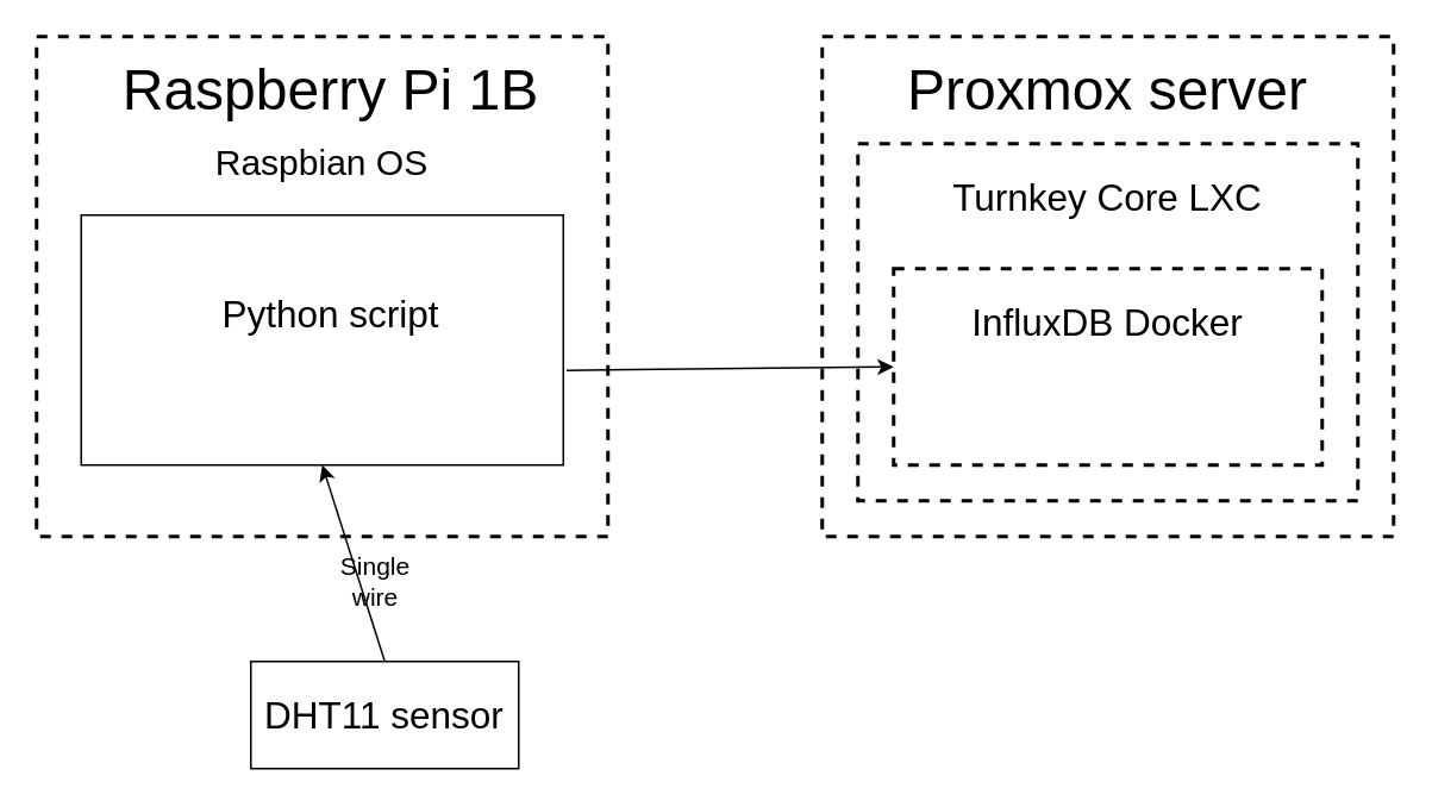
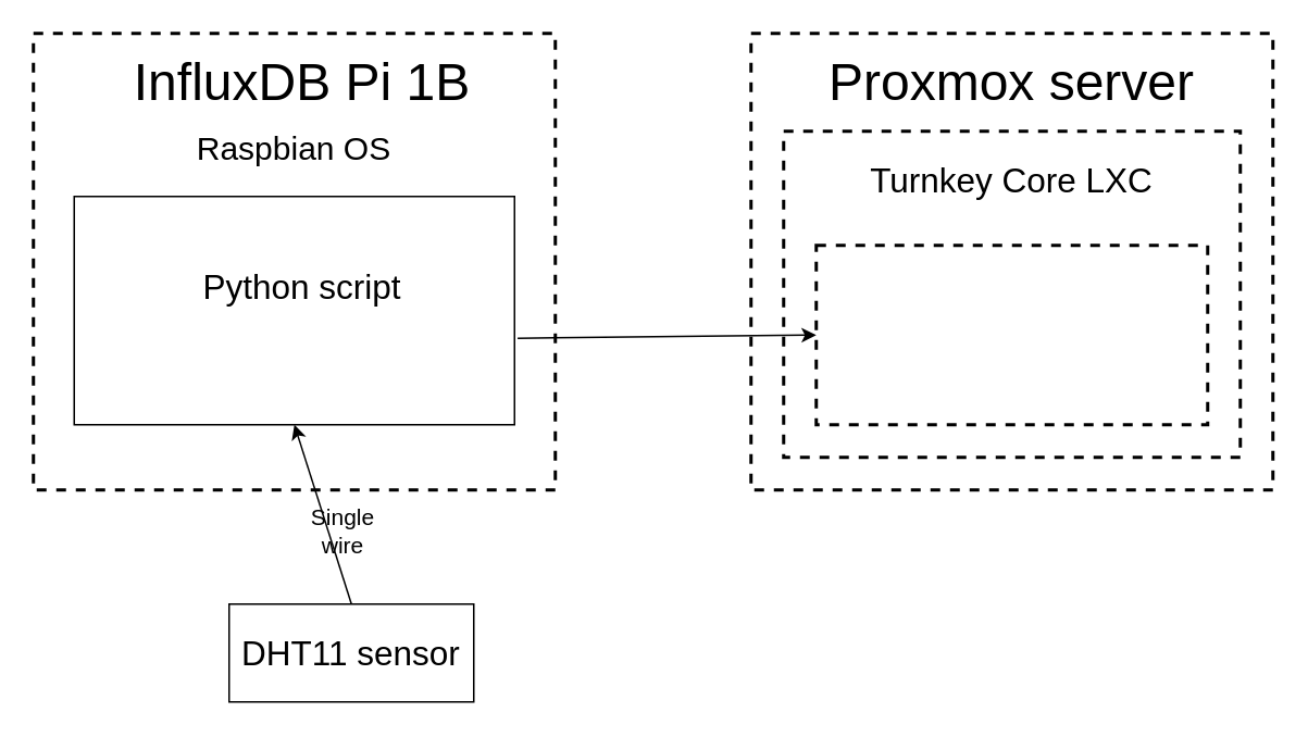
  <mxCell id="0" />
  <mxCell id="1" parent="0" />
  <mxCell id="2" value="" style="rounded=0;whiteSpace=wrap;html=1;dashed=1;strokeWidth=2;" vertex="1" parent="1"><mxGeometry x="20" y="20" width="320" height="280" as="geometry" /></mxCell>
  <mxCell id="3" value="" style="rounded=0;whiteSpace=wrap;html=1;dashed=1;strokeWidth=2;" vertex="1" parent="1"><mxGeometry x="460" y="20" width="320" height="280" as="geometry" /></mxCell>
- <mxCell id="4" value="Raspberry Pi 1B" style="text;html=1;strokeColor=none;fillColor=none;align=center;verticalAlign=middle;whiteSpace=wrap;rounded=0;dashed=1;fontSize=32;" vertex="1" parent="1"><mxGeometry x="40" y="30" width="290" height="40" as="geometry" /></mxCell>
+ <mxCell id="4" value="InfluxDB Pi 1B" style="text;html=1;strokeColor=none;fillColor=none;align=center;verticalAlign=middle;whiteSpace=wrap;rounded=0;dashed=1;fontSize=32;" vertex="1" parent="1"><mxGeometry x="40" y="30" width="290" height="40" as="geometry" /></mxCell>
  <mxCell id="5" value="&lt;div style=&quot;font-size: 32px;&quot;&gt;Proxmox server&lt;br style=&quot;font-size: 32px;&quot;&gt;&lt;/div&gt;" style="text;html=1;strokeColor=none;fillColor=none;align=center;verticalAlign=middle;whiteSpace=wrap;rounded=0;dashed=1;fontSize=32;" vertex="1" parent="1"><mxGeometry x="460" y="30" width="320" height="40" as="geometry" /></mxCell>
  <mxCell id="6" value="" style="rounded=0;whiteSpace=wrap;html=1;dashed=1;strokeWidth=2;" vertex="1" parent="1"><mxGeometry x="480" y="80" width="280" height="200" as="geometry" /></mxCell>
  <mxCell id="7" value="Turnkey Core LXC" style="text;html=1;strokeColor=none;fillColor=none;align=center;verticalAlign=middle;whiteSpace=wrap;rounded=0;dashed=1;fontSize=21;" vertex="1" parent="1"><mxGeometry x="500" y="90" width="240" height="40" as="geometry" /></mxCell>
  <mxCell id="8" value="" style="rounded=0;whiteSpace=wrap;html=1;dashed=1;strokeWidth=2;" vertex="1" parent="1"><mxGeometry x="500" y="150" width="240" height="110" as="geometry" /></mxCell>
- <mxCell id="9" value="InfluxDB Docker" style="text;html=1;strokeColor=none;fillColor=none;align=center;verticalAlign=middle;whiteSpace=wrap;rounded=0;dashed=1;fontSize=21;" vertex="1" parent="1"><mxGeometry x="520" y="160" width="200" height="40" as="geometry" /></mxCell>
  <mxCell id="10" value="DHT11 sensor" style="rounded=0;whiteSpace=wrap;html=1;fontSize=21;strokeWidth=1;" vertex="1" parent="1"><mxGeometry x="140" y="370" width="150" height="60" as="geometry" /></mxCell>
  <mxCell id="11" value="" style="endArrow=classic;html=1;rounded=0;fontSize=21;entryX=0.5;entryY=1;entryDx=0;entryDy=0;exitX=0.5;exitY=0;exitDx=0;exitDy=0;" edge="1" parent="1" source="10" target="12"><mxGeometry width="50" height="50" relative="1" as="geometry"><mxPoint x="180" y="330" as="sourcePoint" /><mxPoint x="230" y="460" as="targetPoint" /></mxGeometry></mxCell>
  <mxCell id="12" value="" style="rounded=0;whiteSpace=wrap;html=1;fontSize=21;strokeWidth=1;" vertex="1" parent="1"><mxGeometry x="45" y="120" width="270" height="140" as="geometry" /></mxCell>
  <mxCell id="13" value="Python script" style="text;html=1;strokeColor=none;fillColor=none;align=center;verticalAlign=middle;whiteSpace=wrap;rounded=0;dashed=1;fontSize=21;" vertex="1" parent="1"><mxGeometry x="85" y="155" width="200" height="40" as="geometry" /></mxCell>
  <mxCell id="14" value="" style="endArrow=classic;html=1;rounded=0;fontSize=21;entryX=0;entryY=0.5;entryDx=0;entryDy=0;exitX=1.007;exitY=0.621;exitDx=0;exitDy=0;exitPerimeter=0;" edge="1" parent="1" source="12" target="8"><mxGeometry width="50" height="50" relative="1" as="geometry"><mxPoint x="315" y="215" as="sourcePoint" /><mxPoint x="365" y="165" as="targetPoint" /></mxGeometry></mxCell>
  <mxCell id="15" value="Single wire" style="text;html=1;strokeColor=none;fillColor=none;align=center;verticalAlign=middle;whiteSpace=wrap;rounded=0;fontSize=14;" vertex="1" parent="1"><mxGeometry x="180" y="310" width="60" height="30" as="geometry" /></mxCell>
  <mxCell id="16" value="Raspbian OS" style="text;html=1;strokeColor=none;fillColor=none;align=center;verticalAlign=middle;whiteSpace=wrap;rounded=0;dashed=1;fontSize=20;" vertex="1" parent="1"><mxGeometry x="60" y="70" width="240" height="40" as="geometry" /></mxCell>
